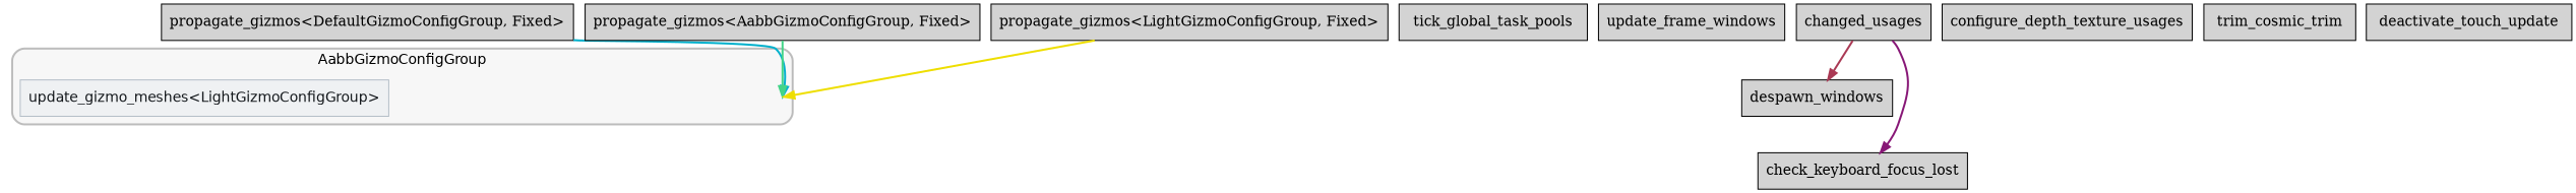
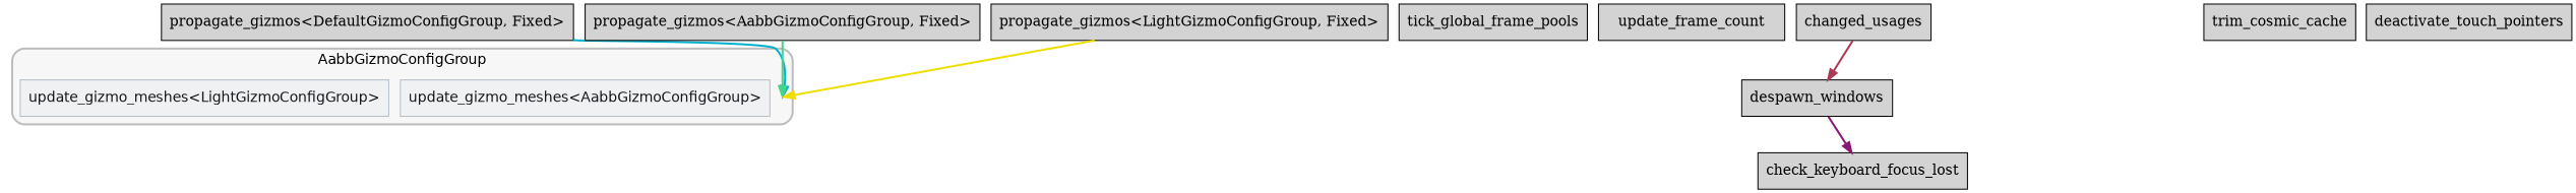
  digraph {
    bgcolor=white
    compound=true
    fontname=Helvetica
    nodesep=0.15
    rankdir=TB
    splines=spline
    node [shape=box style=filled]
    edge [penwidth=2]
    "set_marker_node_Set(10)" [shape=point style=invis]
+   n2 [color="#b4bec7" fillcolor="#eff1f3" fontcolor="#15191d" fontname=Helvetica label="update_gizmo_meshes<AabbGizmoConfigGroup>" penwidth=1]
    n3 [color="#b4bec7" fillcolor="#eff1f3" fontcolor="#15191d" fontname=Helvetica label="update_gizmo_meshes<LightGizmoConfigGroup>" penwidth=1]
-   n4 [label=tick_global_task_pools]
-   n5 [label=update_frame_windows]
+   n4 [label=tick_global_frame_pools]
+   n5 [label=update_frame_count]
    n6 [label=changed_usages]
    n7 [label=despawn_windows]
    n8 [label=check_keyboard_focus_lost]
-   n9 [label=configure_depth_texture_usages]
-   n10 [label=trim_cosmic_trim]
+   n10 [label=trim_cosmic_cache]
    n11 [label="propagate_gizmos<DefaultGizmoConfigGroup, Fixed>"]
    n12 [label="propagate_gizmos<AabbGizmoConfigGroup, Fixed>"]
    n13 [label="propagate_gizmos<LightGizmoConfigGroup, Fixed>"]
-   n14 [label=deactivate_touch_update]
+   n14 [label=deactivate_touch_pointers]
    subgraph cluster_1 {
      color="#00000040"
      fillcolor="#00000008"
      fontcolor="#000000"
      label=AabbGizmoConfigGroup
      penwidth=2
      style="rounded,filled"
      "set_marker_node_Set(10)"
+     n2
      n3
    }
    n6 -> n7 [color="#aa3a55"]
-   n6 -> n8 [color="#881877"]
+   n7 -> n8 [color="#881877"]
    n11 -> "set_marker_node_Set(10)" [color="#00b0cc"]
    n12 -> "set_marker_node_Set(10)" [color="#44d488"]
    n13 -> "set_marker_node_Set(10)" [color="#eede00"]
  }
